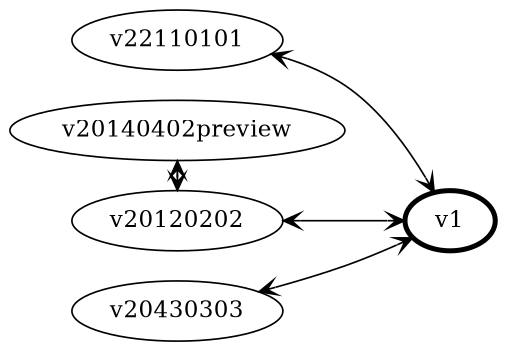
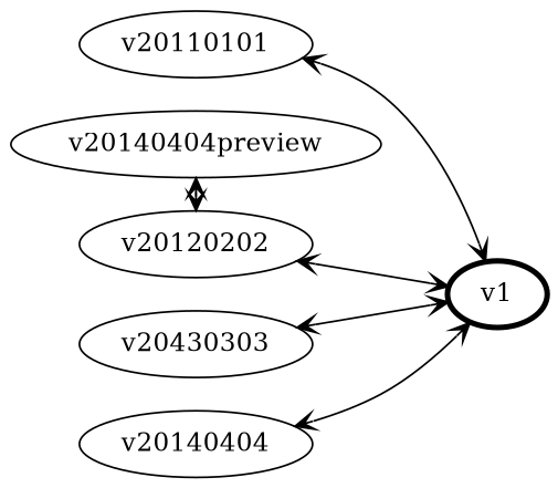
  graph {
    rankdir=LR
    node [group=api shape=ellipse]
    edge [arrowhead=vee arrowtail=vee dir=both]
-   v20110101 [label=v22110101]
+   v20110101
    v20120202
    n3 [label=v20430303]
-   v20140404preview [label=v20140402preview]
+   v20140404preview
+   v20140404
    v1 [penwidth=3 group=""]
    subgraph sub_1 {
      label="API Versions"
      labelloc=t
      rank=same
      v20110101
      v20120202
      n3
      v20140404preview
+     v20140404
    }
    v20110101 -- v1
    v20120202 -- v1
    n3 -- v1
    v20140404preview -- v20120202
+   v20140404 -- v1
  }
